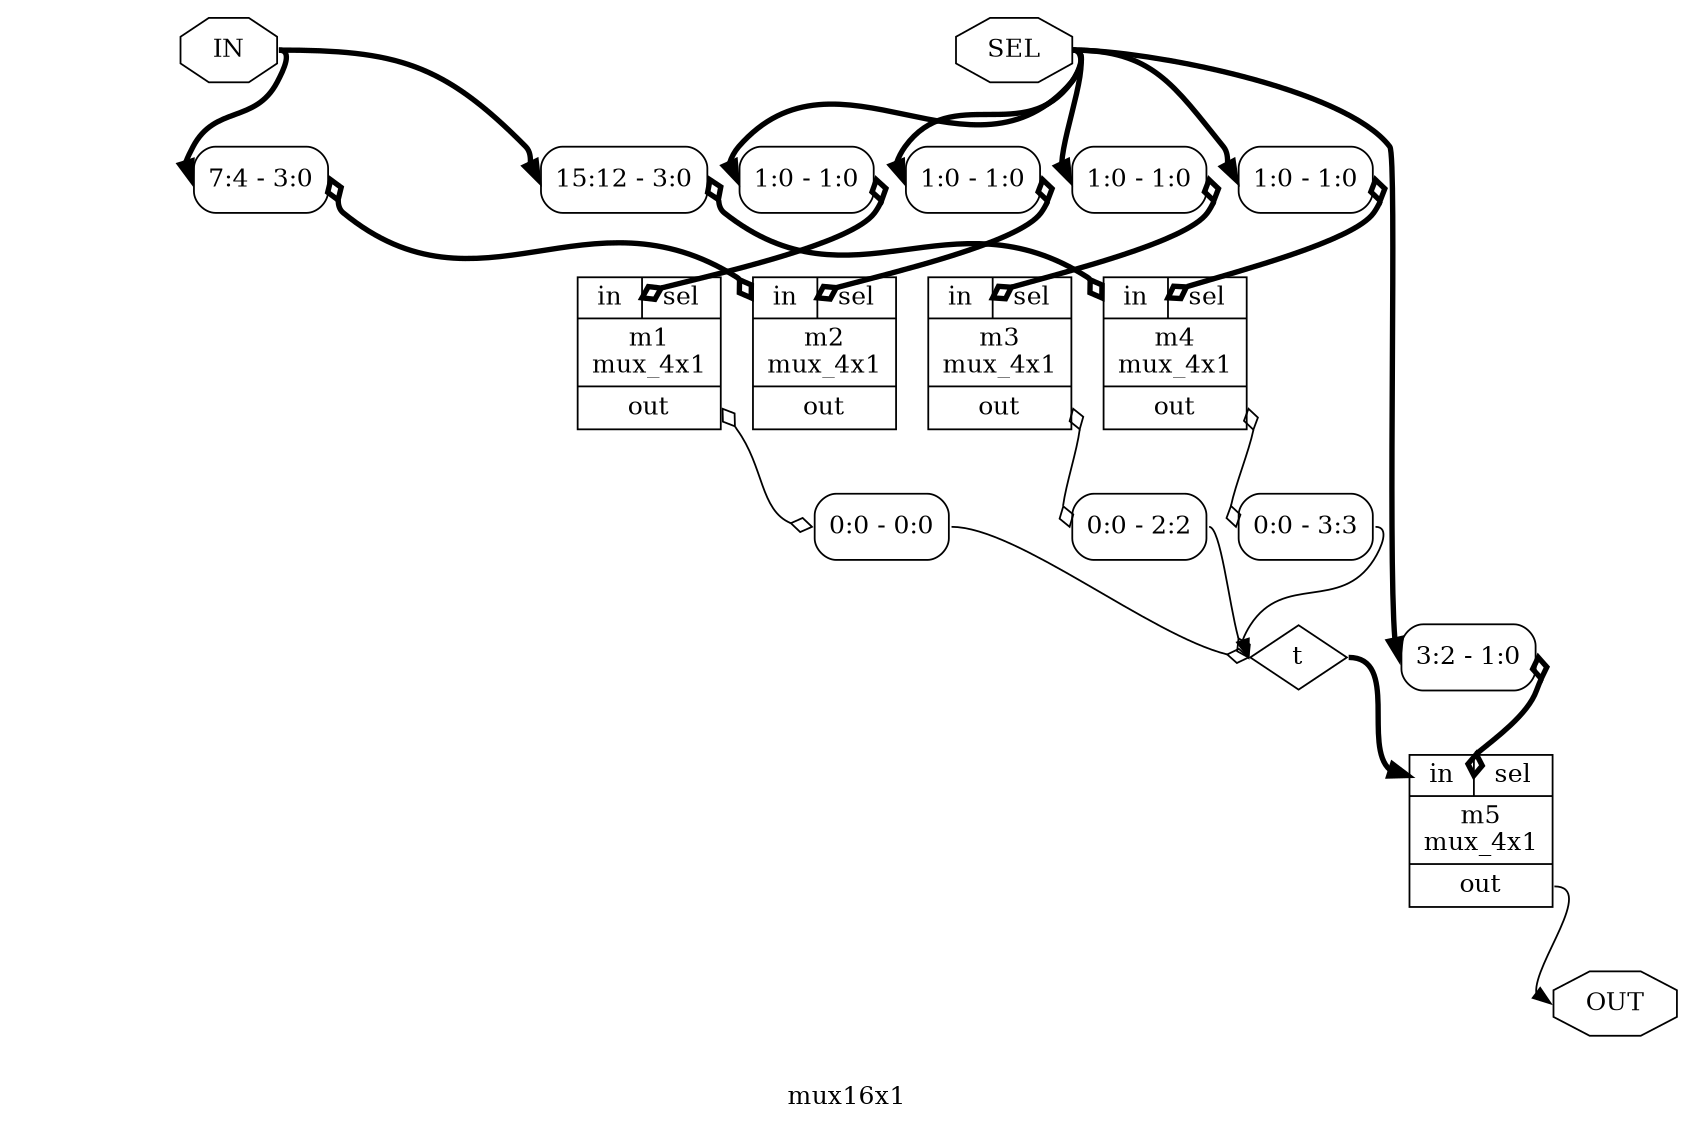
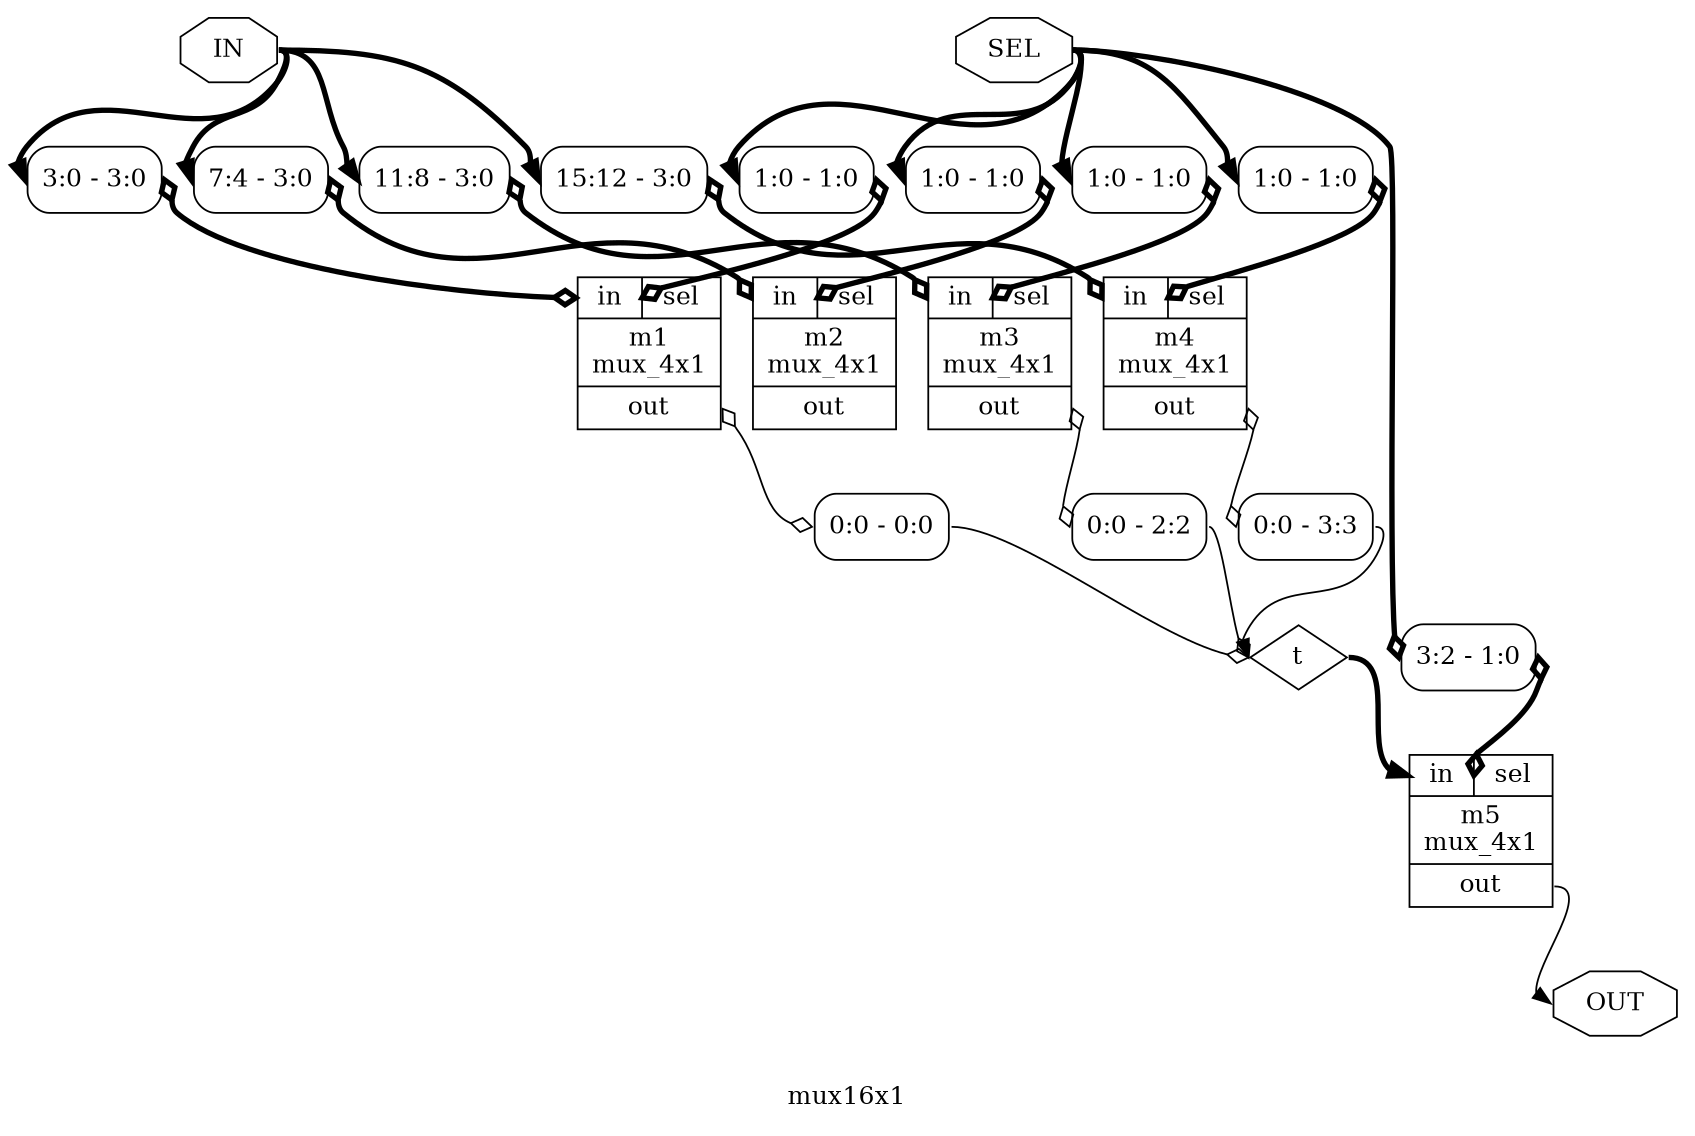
  digraph {
    label=mux16x1
    rankdir=TB
    remincross=true
    node [color=black fontcolor=black shape=record style=rounded]
    edge [color=black fontcolor=black headport="s0:w" style="setlinewidth(3)" tailport=e arrowhead=odiamond]
    n1 [label=IN shape=octagon style=""]
+   n2 [label="<s0> 3:0 - 3:0 "]
    n3 [label="<s0> 7:4 - 3:0 "]
+   n4 [label="<s0> 11:8 - 3:0 "]
    n5 [label="<s0> 15:12 - 3:0 "]
    n6 [label="{{<p5> in|<p6> sel}|m1\nmux_4x1|{<p7> out}}" color="" fontcolor="" style=""]
    n7 [label="{{<p5> in|<p6> sel}|m2\nmux_4x1|{<p7> out}}" color="" fontcolor="" style=""]
    n8 [label="{{<p5> in|<p6> sel}|m3\nmux_4x1|{<p7> out}}" color="" fontcolor="" style=""]
    n9 [label="{{<p5> in|<p6> sel}|m4\nmux_4x1|{<p7> out}}" color="" fontcolor="" style=""]
    n10 [label=OUT shape=octagon style=""]
    n11 [label=SEL shape=octagon style=""]
    n12 [label="<s0> 1:0 - 1:0 "]
    n13 [label="<s0> 1:0 - 1:0 "]
    n14 [label="<s0> 1:0 - 1:0 "]
    n15 [label="<s0> 1:0 - 1:0 "]
    n16 [label="<s0> 3:2 - 1:0 "]
    n17 [label="{{<p5> in|<p6> sel}|m5\nmux_4x1|{<p7> out}}" color="" fontcolor="" style=""]
    n18 [label=t shape=diamond style=""]
    n19 [label="<s0> 0:0 - 0:0 "]
    n20 [label="<s0> 0:0 - 2:2 "]
    n21 [label="<s0> 0:0 - 3:3 "]
+   n1 -> n2 [arrowhead=""]
    n1 -> n3 [arrowhead=""]
+   n1 -> n4 [arrowhead=""]
    n1 -> n5 [arrowhead=""]
+   n2 -> n6 [arrowtail=odiamond dir=both headport="p5:w"]
    n3 -> n7 [arrowtail=odiamond dir=both headport="p5:w"]
+   n4 -> n8 [arrowtail=odiamond dir=both headport="p5:w"]
    n5 -> n9 [arrowtail=odiamond dir=both headport="p5:w"]
    n6 -> n19 [arrowtail=odiamond dir=both headport=w tailport="p7:e" style=""]
    n8 -> n20 [arrowtail=odiamond dir=both headport=w tailport="p7:e" style=""]
    n9 -> n21 [arrowtail=odiamond dir=both headport=w tailport="p7:e" style=""]
    n11 -> n12 [arrowhead=""]
    n11 -> n13 [arrowhead=""]
    n11 -> n14 [arrowhead=""]
    n11 -> n15 [arrowhead=""]
-   n11 -> n16 [arrowhead=""]
+   n11 -> n16
    n12 -> n6 [arrowtail=odiamond dir=both headport="p6:w"]
    n13 -> n7 [arrowtail=odiamond dir=both headport="p6:w"]
    n14 -> n8 [arrowtail=odiamond dir=both headport="p6:w"]
    n15 -> n9 [arrowtail=odiamond dir=both headport="p6:w"]
    n16 -> n17 [arrowtail=odiamond dir=both headport="p6:w"]
    n17 -> n10 [headport=w tailport="p7:e" style="" arrowhead=""]
    n18 -> n17 [headport="p5:w" arrowhead=""]
    n19 -> n18 [headport=w tailport="s0:e" style=""]
    n20 -> n18 [headport=w tailport="s0:e" style=""]
    n21 -> n18 [headport=w tailport="s0:e" style="" arrowhead=""]
  }
